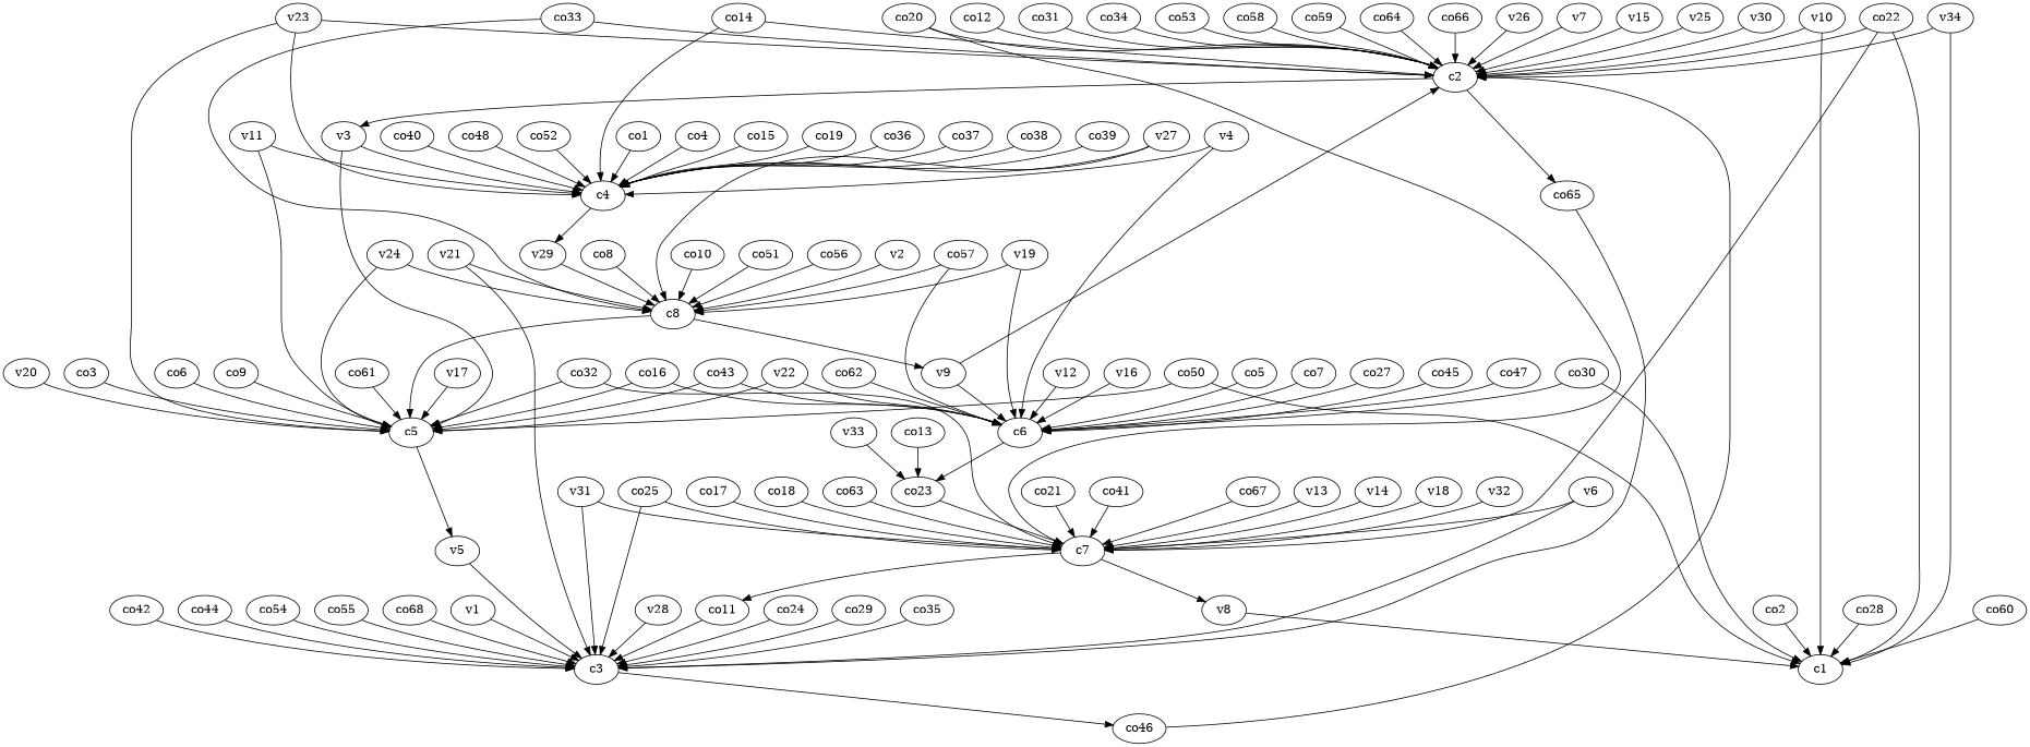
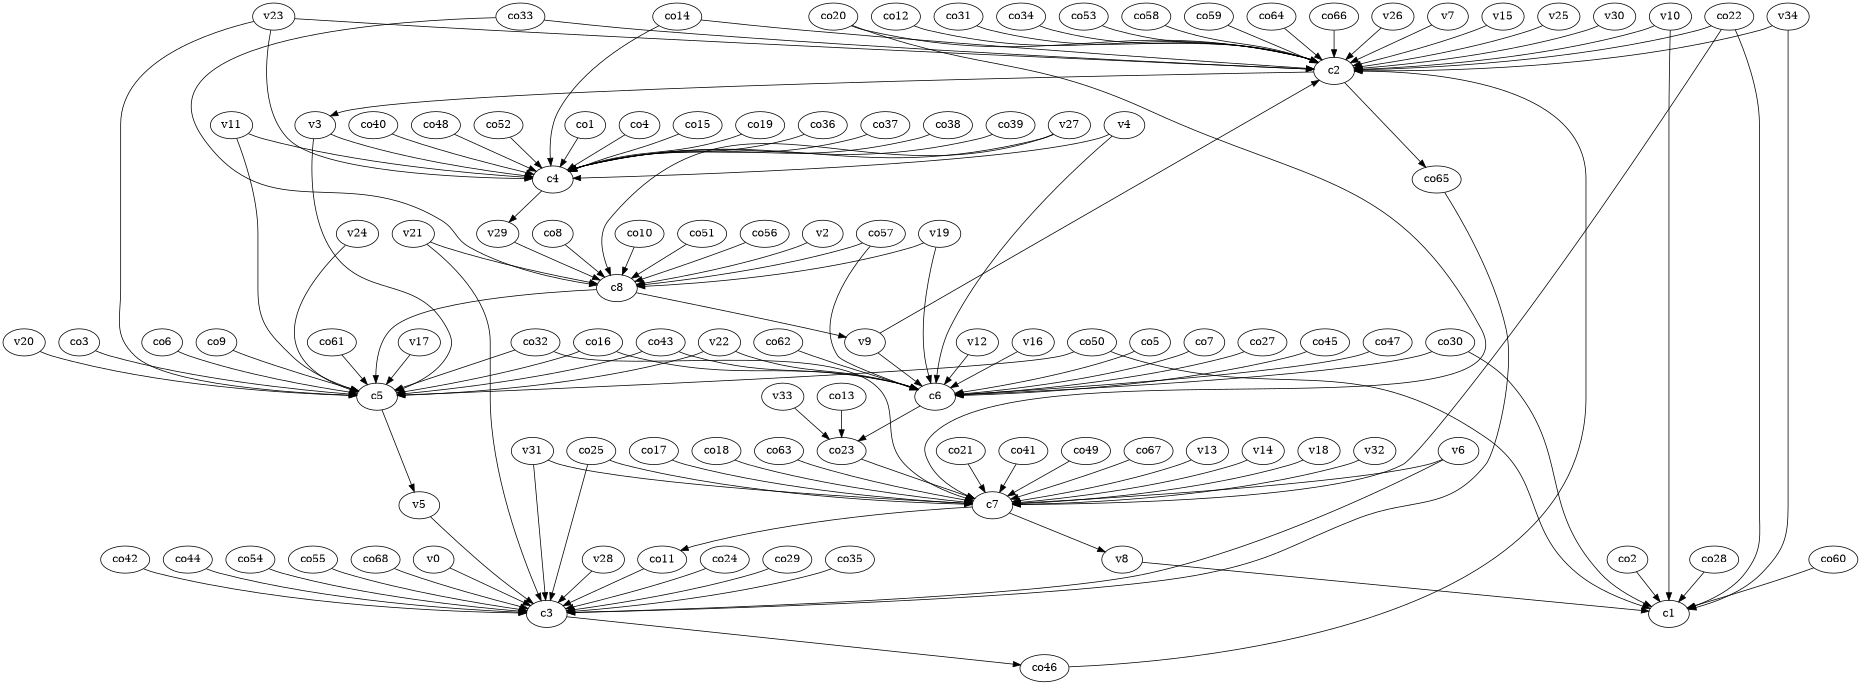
  strict digraph {
    edge [weight=1]
    c2
    v3
    co65
    c4
    c5
    c3
    v29
    c8
    v5
    c6
    co23
    c7
    v8
    co11
    c1
    v9
    v26
-   v1
+   v1 [label=v0]
    co46
    v2
    v4
    v6
    v7
    v10
    v11
    v12
    v13
    v14
    v15
    v16
    v17
    v18
    v19
    v20
    v21
    v22
    v23
    v24
    v25
    v27
    v28
    v30
    v31
    v32
    v33
    v34
    co1
    co2
    co3
    co4
    co5
    co6
    co7
    co8
    co9
    co10
    co12
    co13
    co14
    co15
    co16
    co17
    co18
    co19
    co20
    co21
    co22
    co24
    co25
    co27
    co28
    co29
    co30
    co31
    co32
    co33
    co34
    co35
    co36
    co37
    co38
    co39
    co40
    co41
    co42
    co43
    co44
    co45
    co47
    co48
+   co49
    co50
    co51
    co52
    co53
    co54
    co55
    co56
    co57
    co58
    co59
    co60
    co61
    co62
    co63
    co64
    co66
    co67
    co68
    c2 -> v3
    c2 -> co65
    v3 -> c4
    v3 -> c5
    co65 -> c3
    c4 -> v29
    c5 -> v5
    c3 -> co46
    v29 -> c8
    c8 -> c5
    c8 -> v9
    v5 -> c3
    c6 -> co23
    co23 -> c7
    c7 -> v8
    c7 -> co11
    v8 -> c1
    co11 -> c3
    v9 -> c2
    v9 -> c6
    v26 -> c2
    v1 -> c3
    co46 -> c2
    v2 -> c8
    v4 -> c4
    v4 -> c6
    v6 -> c3
    v6 -> c7
    v7 -> c2
    v10 -> c2
    v10 -> c1
    v11 -> c4
    v11 -> c5
    v12 -> c6
    v13 -> c7
    v14 -> c7
    v15 -> c2
    v16 -> c6
    v17 -> c5
    v18 -> c7
    v19 -> c8
    v19 -> c6
    v20 -> c5
    v21 -> c3
    v21 -> c8
    v22 -> c5
    v22 -> c6
    v23 -> c2
    v23 -> c4
    v23 -> c5
    v24 -> c5
-   v24 -> c8
    v25 -> c2
    v27 -> c4
    v27 -> c8
    v28 -> c3
    v30 -> c2
    v31 -> c3
    v31 -> c7
    v32 -> c7
    v33 -> co23
    v34 -> c2
    v34 -> c1
    co1 -> c4
    co2 -> c1
    co3 -> c5
    co4 -> c4
    co5 -> c6
    co6 -> c5
    co7 -> c6
    co8 -> c8
    co9 -> c5
    co10 -> c8
    co12 -> c2
    co13 -> co23
    co14 -> c2
    co14 -> c4
    co15 -> c4
    co16 -> c5
    co16 -> c6
    co17 -> c7
    co18 -> c7
    co19 -> c4
    co20 -> c2
    co20 -> c7
    co21 -> c7
    co22 -> c2
    co22 -> c7
    co22 -> c1
    co24 -> c3
    co25 -> c3
    co25 -> c7
    co27 -> c6
    co28 -> c1
    co29 -> c3
    co30 -> c6
    co30 -> c1
    co31 -> c2
    co32 -> c5
    co32 -> c7
    co33 -> c2
    co33 -> c8
    co34 -> c2
    co35 -> c3
    co36 -> c4
    co37 -> c4
    co38 -> c4
    co39 -> c4
    co40 -> c4
    co41 -> c7
    co42 -> c3
    co43 -> c5
    co43 -> c6
    co44 -> c3
    co45 -> c6
    co47 -> c6
    co48 -> c4
+   co49 -> c7
    co50 -> c5
    co50 -> c1
    co51 -> c8
    co52 -> c4
    co53 -> c2
    co54 -> c3
    co55 -> c3
    co56 -> c8
    co57 -> c8
    co57 -> c6
    co58 -> c2
    co59 -> c2
    co60 -> c1
    co61 -> c5
    co62 -> c6
    co63 -> c7
    co64 -> c2
    co66 -> c2
    co67 -> c7
    co68 -> c3
  }
